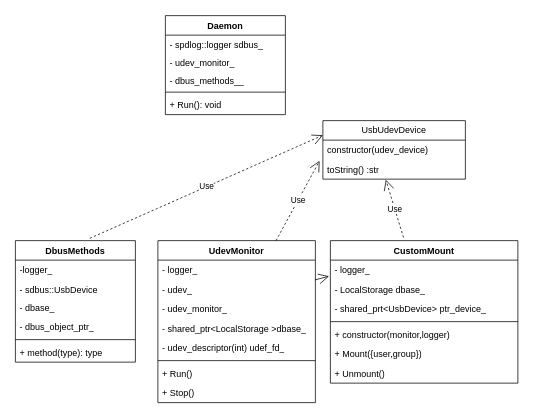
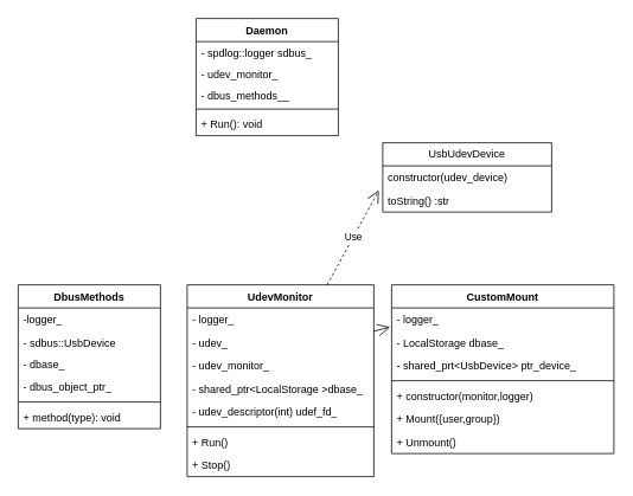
  <mxCell id="0" />
  <mxCell id="1" parent="0" />
  <mxCell id="2" value="Daemon" style="swimlane;fontStyle=1;align=center;verticalAlign=top;childLayout=stackLayout;horizontal=1;startSize=26;horizontalStack=0;resizeParent=1;resizeParentMax=0;resizeLast=0;collapsible=1;marginBottom=0;whiteSpace=wrap;html=1;" parent="1" vertex="1"><mxGeometry x="220" y="20" width="160" height="132" as="geometry" /></mxCell>
  <mxCell id="3" value="- spdlog::logger sdbus_" style="text;strokeColor=none;fillColor=none;align=left;verticalAlign=top;spacingLeft=4;spacingRight=4;overflow=hidden;rotatable=0;points=[[0,0.5],[1,0.5]];portConstraint=eastwest;whiteSpace=wrap;html=1;" parent="2" vertex="1"><mxGeometry y="26" width="160" height="24" as="geometry" /></mxCell>
  <mxCell id="4" value="- udev_monitor_" style="text;strokeColor=none;fillColor=none;align=left;verticalAlign=top;spacingLeft=4;spacingRight=4;overflow=hidden;rotatable=0;points=[[0,0.5],[1,0.5]];portConstraint=eastwest;whiteSpace=wrap;html=1;" parent="2" vertex="1"><mxGeometry y="50" width="160" height="24" as="geometry" /></mxCell>
  <mxCell id="5" value="- dbus_methods__" style="text;strokeColor=none;fillColor=none;align=left;verticalAlign=top;spacingLeft=4;spacingRight=4;overflow=hidden;rotatable=0;points=[[0,0.5],[1,0.5]];portConstraint=eastwest;whiteSpace=wrap;html=1;" parent="2" vertex="1"><mxGeometry y="74" width="160" height="24" as="geometry" /></mxCell>
  <mxCell id="6" value="" style="line;strokeWidth=1;fillColor=none;align=left;verticalAlign=middle;spacingTop=-1;spacingLeft=3;spacingRight=3;rotatable=0;labelPosition=right;points=[];portConstraint=eastwest;strokeColor=inherit;" parent="2" vertex="1"><mxGeometry y="98" width="160" height="8" as="geometry" /></mxCell>
  <mxCell id="7" value="+ Run(): void" style="text;strokeColor=none;fillColor=none;align=left;verticalAlign=top;spacingLeft=4;spacingRight=4;overflow=hidden;rotatable=0;points=[[0,0.5],[1,0.5]];portConstraint=eastwest;whiteSpace=wrap;html=1;" parent="2" vertex="1"><mxGeometry y="106" width="160" height="26" as="geometry" /></mxCell>
  <mxCell id="8" value="UdevMonitor" style="swimlane;fontStyle=1;align=center;verticalAlign=top;childLayout=stackLayout;horizontal=1;startSize=26;horizontalStack=0;resizeParent=1;resizeParentMax=0;resizeLast=0;collapsible=1;marginBottom=0;whiteSpace=wrap;html=1;" parent="1" vertex="1"><mxGeometry x="210" y="320" width="210" height="216" as="geometry" /></mxCell>
  <mxCell id="9" value="&lt;div&gt;- logger_&lt;/div&gt;" style="text;strokeColor=none;fillColor=none;align=left;verticalAlign=top;spacingLeft=4;spacingRight=4;overflow=hidden;rotatable=0;points=[[0,0.5],[1,0.5]];portConstraint=eastwest;whiteSpace=wrap;html=1;" parent="8" vertex="1"><mxGeometry y="26" width="210" height="26" as="geometry" /></mxCell>
  <mxCell id="10" value="&lt;div&gt;- udev_&lt;br&gt;&lt;/div&gt;" style="text;strokeColor=none;fillColor=none;align=left;verticalAlign=top;spacingLeft=4;spacingRight=4;overflow=hidden;rotatable=0;points=[[0,0.5],[1,0.5]];portConstraint=eastwest;whiteSpace=wrap;html=1;" vertex="1" parent="8"><mxGeometry y="52" width="210" height="26" as="geometry" /></mxCell>
  <mxCell id="11" value="&lt;div&gt;- udev_monitor_&lt;br&gt;&lt;/div&gt;" style="text;strokeColor=none;fillColor=none;align=left;verticalAlign=top;spacingLeft=4;spacingRight=4;overflow=hidden;rotatable=0;points=[[0,0.5],[1,0.5]];portConstraint=eastwest;whiteSpace=wrap;html=1;" vertex="1" parent="8"><mxGeometry y="78" width="210" height="26" as="geometry" /></mxCell>
  <mxCell id="12" value="&lt;div&gt;- shared_ptr&amp;lt;LocalStorage &amp;gt;dbase_&lt;br&gt;&lt;/div&gt;" style="text;strokeColor=none;fillColor=none;align=left;verticalAlign=top;spacingLeft=4;spacingRight=4;overflow=hidden;rotatable=0;points=[[0,0.5],[1,0.5]];portConstraint=eastwest;whiteSpace=wrap;html=1;" vertex="1" parent="8"><mxGeometry y="104" width="210" height="26" as="geometry" /></mxCell>
  <mxCell id="13" value="&lt;div&gt;- udev_descriptor(int) udef_fd_&lt;br&gt;&lt;/div&gt;" style="text;strokeColor=none;fillColor=none;align=left;verticalAlign=top;spacingLeft=4;spacingRight=4;overflow=hidden;rotatable=0;points=[[0,0.5],[1,0.5]];portConstraint=eastwest;whiteSpace=wrap;html=1;" vertex="1" parent="8"><mxGeometry y="130" width="210" height="26" as="geometry" /></mxCell>
  <mxCell id="14" value="" style="line;strokeWidth=1;fillColor=none;align=left;verticalAlign=middle;spacingTop=-1;spacingLeft=3;spacingRight=3;rotatable=0;labelPosition=right;points=[];portConstraint=eastwest;strokeColor=inherit;" parent="8" vertex="1"><mxGeometry y="156" width="210" height="8" as="geometry" /></mxCell>
  <mxCell id="15" value="+ Run()" style="text;strokeColor=none;fillColor=none;align=left;verticalAlign=top;spacingLeft=4;spacingRight=4;overflow=hidden;rotatable=0;points=[[0,0.5],[1,0.5]];portConstraint=eastwest;whiteSpace=wrap;html=1;" parent="8" vertex="1"><mxGeometry y="164" width="210" height="26" as="geometry" /></mxCell>
  <mxCell id="16" value="+ Stop()" style="text;strokeColor=none;fillColor=none;align=left;verticalAlign=top;spacingLeft=4;spacingRight=4;overflow=hidden;rotatable=0;points=[[0,0.5],[1,0.5]];portConstraint=eastwest;whiteSpace=wrap;html=1;" parent="8" vertex="1"><mxGeometry y="190" width="210" height="26" as="geometry" /></mxCell>
  <mxCell id="17" value="" style="endArrow=open;endFill=1;endSize=12;html=1;rounded=0;exitX=0.997;exitY=1.016;exitDx=0;exitDy=0;exitPerimeter=0;entryX=-0.007;entryY=0.827;entryDx=0;entryDy=0;entryPerimeter=0;" parent="1" source="9" target="25" edge="1"><mxGeometry width="160" relative="1" as="geometry"><mxPoint x="240" y="240" as="sourcePoint" /><mxPoint x="440" y="370" as="targetPoint" /></mxGeometry></mxCell>
  <mxCell id="18" value="UsbUdevDevice" style="swimlane;fontStyle=0;childLayout=stackLayout;horizontal=1;startSize=26;fillColor=none;horizontalStack=0;resizeParent=1;resizeParentMax=0;resizeLast=0;collapsible=1;marginBottom=0;whiteSpace=wrap;html=1;" parent="1" vertex="1"><mxGeometry x="430" y="160" width="190" height="78" as="geometry" /></mxCell>
  <mxCell id="19" value="constructor(udev_device)" style="text;strokeColor=none;fillColor=none;align=left;verticalAlign=top;spacingLeft=4;spacingRight=4;overflow=hidden;rotatable=0;points=[[0,0.5],[1,0.5]];portConstraint=eastwest;whiteSpace=wrap;html=1;" parent="18" vertex="1"><mxGeometry y="26" width="190" height="26" as="geometry" /></mxCell>
  <mxCell id="20" value="toString() :str" style="text;strokeColor=none;fillColor=none;align=left;verticalAlign=top;spacingLeft=4;spacingRight=4;overflow=hidden;rotatable=0;points=[[0,0.5],[1,0.5]];portConstraint=eastwest;whiteSpace=wrap;html=1;" parent="18" vertex="1"><mxGeometry y="52" width="190" height="26" as="geometry" /></mxCell>
  <mxCell id="21" value="Use" style="endArrow=open;endSize=12;dashed=1;html=1;rounded=0;entryX=-0.023;entryY=1.06;entryDx=0;entryDy=0;entryPerimeter=0;exitX=0.75;exitY=0;exitDx=0;exitDy=0;" parent="1" source="8" target="19" edge="1"><mxGeometry width="160" relative="1" as="geometry"><mxPoint x="240" y="240" as="sourcePoint" /><mxPoint x="400" y="240" as="targetPoint" /></mxGeometry></mxCell>
- <mxCell id="22" value="Use" style="endArrow=open;endSize=12;dashed=1;html=1;rounded=0;entryX=0.442;entryY=1.027;entryDx=0;entryDy=0;entryPerimeter=0;exitX=0.39;exitY=-0.022;exitDx=0;exitDy=0;exitPerimeter=0;" parent="1" source="24" target="20" edge="1"><mxGeometry width="160" relative="1" as="geometry"><mxPoint x="540.8" y="326.184" as="sourcePoint" /><mxPoint x="400" y="240" as="targetPoint" /></mxGeometry></mxCell>
- <mxCell id="23" value="Use" style="endArrow=open;endSize=12;dashed=1;html=1;rounded=0;entryX=0;entryY=0.25;entryDx=0;entryDy=0;exitX=0.62;exitY=-0.019;exitDx=0;exitDy=0;exitPerimeter=0;" parent="1" source="32" target="18" edge="1"><mxGeometry width="160" relative="1" as="geometry"><mxPoint x="90" y="340" as="sourcePoint" /><mxPoint x="437" y="224" as="targetPoint" /></mxGeometry></mxCell>
  <mxCell id="24" value="CustomMount" style="swimlane;fontStyle=1;align=center;verticalAlign=top;childLayout=stackLayout;horizontal=1;startSize=26;horizontalStack=0;resizeParent=1;resizeParentMax=0;resizeLast=0;collapsible=1;marginBottom=0;whiteSpace=wrap;html=1;" vertex="1" parent="1"><mxGeometry x="440" y="320" width="250" height="190" as="geometry" /></mxCell>
  <mxCell id="25" value="&lt;div&gt;- logger_&lt;/div&gt;" style="text;strokeColor=none;fillColor=none;align=left;verticalAlign=top;spacingLeft=4;spacingRight=4;overflow=hidden;rotatable=0;points=[[0,0.5],[1,0.5]];portConstraint=eastwest;whiteSpace=wrap;html=1;" vertex="1" parent="24"><mxGeometry y="26" width="250" height="26" as="geometry" /></mxCell>
  <mxCell id="26" value="&lt;div&gt;- LocalStorage dbase_&lt;br&gt;&lt;/div&gt;" style="text;strokeColor=none;fillColor=none;align=left;verticalAlign=top;spacingLeft=4;spacingRight=4;overflow=hidden;rotatable=0;points=[[0,0.5],[1,0.5]];portConstraint=eastwest;whiteSpace=wrap;html=1;" vertex="1" parent="24"><mxGeometry y="52" width="250" height="26" as="geometry" /></mxCell>
  <mxCell id="27" value="&lt;div&gt;- shared_prt&amp;lt;UsbDevice&amp;gt; ptr_device_&lt;/div&gt;" style="text;strokeColor=none;fillColor=none;align=left;verticalAlign=top;spacingLeft=4;spacingRight=4;overflow=hidden;rotatable=0;points=[[0,0.5],[1,0.5]];portConstraint=eastwest;whiteSpace=wrap;html=1;" vertex="1" parent="24"><mxGeometry y="78" width="250" height="26" as="geometry" /></mxCell>
  <mxCell id="28" value="" style="line;strokeWidth=1;fillColor=none;align=left;verticalAlign=middle;spacingTop=-1;spacingLeft=3;spacingRight=3;rotatable=0;labelPosition=right;points=[];portConstraint=eastwest;strokeColor=inherit;" vertex="1" parent="24"><mxGeometry y="104" width="250" height="8" as="geometry" /></mxCell>
  <mxCell id="29" value="+ constructor(monitor,logger)" style="text;strokeColor=none;fillColor=none;align=left;verticalAlign=top;spacingLeft=4;spacingRight=4;overflow=hidden;rotatable=0;points=[[0,0.5],[1,0.5]];portConstraint=eastwest;whiteSpace=wrap;html=1;" vertex="1" parent="24"><mxGeometry y="112" width="250" height="26" as="geometry" /></mxCell>
  <mxCell id="30" value="+ Mount({user,group})" style="text;strokeColor=none;fillColor=none;align=left;verticalAlign=top;spacingLeft=4;spacingRight=4;overflow=hidden;rotatable=0;points=[[0,0.5],[1,0.5]];portConstraint=eastwest;whiteSpace=wrap;html=1;" vertex="1" parent="24"><mxGeometry y="138" width="250" height="26" as="geometry" /></mxCell>
  <mxCell id="31" value="+ Unmount()" style="text;strokeColor=none;fillColor=none;align=left;verticalAlign=top;spacingLeft=4;spacingRight=4;overflow=hidden;rotatable=0;points=[[0,0.5],[1,0.5]];portConstraint=eastwest;whiteSpace=wrap;html=1;" vertex="1" parent="24"><mxGeometry y="164" width="250" height="26" as="geometry" /></mxCell>
  <mxCell id="32" value="DbusMethods" style="swimlane;fontStyle=1;align=center;verticalAlign=top;childLayout=stackLayout;horizontal=1;startSize=26;horizontalStack=0;resizeParent=1;resizeParentMax=0;resizeLast=0;collapsible=1;marginBottom=0;whiteSpace=wrap;html=1;" vertex="1" parent="1"><mxGeometry x="20" y="320" width="160" height="162" as="geometry" /></mxCell>
  <mxCell id="33" value="-logger_" style="text;strokeColor=none;fillColor=none;align=left;verticalAlign=top;spacingLeft=4;spacingRight=4;overflow=hidden;rotatable=0;points=[[0,0.5],[1,0.5]];portConstraint=eastwest;whiteSpace=wrap;html=1;" vertex="1" parent="32"><mxGeometry y="26" width="160" height="26" as="geometry" /></mxCell>
  <mxCell id="34" value="- sdbus::UsbDevice" style="text;strokeColor=none;fillColor=none;align=left;verticalAlign=top;spacingLeft=4;spacingRight=4;overflow=hidden;rotatable=0;points=[[0,0.5],[1,0.5]];portConstraint=eastwest;whiteSpace=wrap;html=1;" vertex="1" parent="32"><mxGeometry y="52" width="160" height="24" as="geometry" /></mxCell>
  <mxCell id="35" value="- dbase_" style="text;strokeColor=none;fillColor=none;align=left;verticalAlign=top;spacingLeft=4;spacingRight=4;overflow=hidden;rotatable=0;points=[[0,0.5],[1,0.5]];portConstraint=eastwest;whiteSpace=wrap;html=1;" vertex="1" parent="32"><mxGeometry y="76" width="160" height="26" as="geometry" /></mxCell>
  <mxCell id="36" value="- dbus_object_ptr_" style="text;strokeColor=none;fillColor=none;align=left;verticalAlign=top;spacingLeft=4;spacingRight=4;overflow=hidden;rotatable=0;points=[[0,0.5],[1,0.5]];portConstraint=eastwest;whiteSpace=wrap;html=1;" vertex="1" parent="32"><mxGeometry y="102" width="160" height="26" as="geometry" /></mxCell>
  <mxCell id="37" value="" style="line;strokeWidth=1;fillColor=none;align=left;verticalAlign=middle;spacingTop=-1;spacingLeft=3;spacingRight=3;rotatable=0;labelPosition=right;points=[];portConstraint=eastwest;strokeColor=inherit;" vertex="1" parent="32"><mxGeometry y="128" width="160" height="8" as="geometry" /></mxCell>
- <mxCell id="38" value="+ method(type): type" style="text;strokeColor=none;fillColor=none;align=left;verticalAlign=top;spacingLeft=4;spacingRight=4;overflow=hidden;rotatable=0;points=[[0,0.5],[1,0.5]];portConstraint=eastwest;whiteSpace=wrap;html=1;" vertex="1" parent="32"><mxGeometry y="136" width="160" height="26" as="geometry" /></mxCell>
+ <mxCell id="38" value="+ method(type): void" style="text;strokeColor=none;fillColor=none;align=left;verticalAlign=top;spacingLeft=4;spacingRight=4;overflow=hidden;rotatable=0;points=[[0,0.5],[1,0.5]];portConstraint=eastwest;whiteSpace=wrap;html=1;" vertex="1" parent="32"><mxGeometry y="136" width="160" height="26" as="geometry" /></mxCell>
